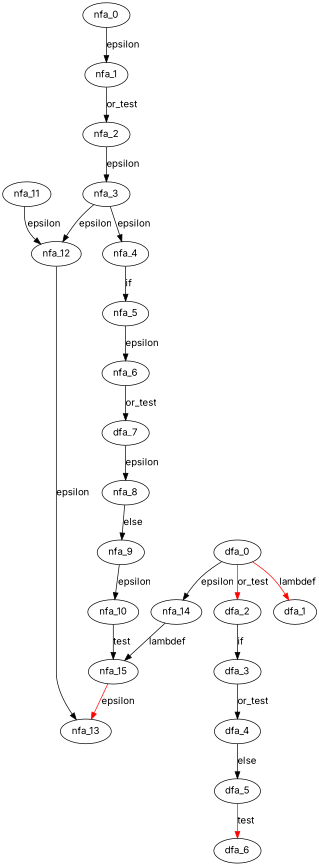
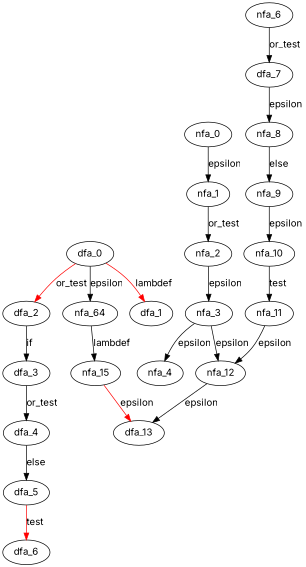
  digraph {
    fontname=Inter
    node [fontname=Inter]
    edge [fontname=Inter]
    nfa_0
    nfa_1
-   nfa_14
+   nfa_14 [label=nfa_64]
    nfa_2
    nfa_3
    nfa_4
    nfa_12
-   nfa_5
    nfa_6
    n10 [label=dfa_7]
    nfa_8
    nfa_9
    nfa_10
    nfa_11
-   nfa_13
+   nfa_13 [label=dfa_13]
    nfa_15
    dfa_0
    dfa_1
    dfa_2
    dfa_3
    dfa_4
    dfa_5
    dfa_6
    subgraph sub_1 {
      nfa_0
      nfa_1
      nfa_14
      nfa_2
      nfa_3
      nfa_4
      nfa_12
-     nfa_5
      nfa_6
      n10
      nfa_8
      nfa_9
      nfa_10
      nfa_11
      nfa_13
      nfa_15
    }
    subgraph sub_2 {
      dfa_0
      dfa_1
      dfa_2
      dfa_3
      dfa_4
      dfa_5
      dfa_6
    }
    nfa_0 -> nfa_1 [label=epsilon]
    nfa_1 -> nfa_2 [label=or_test]
    nfa_14 -> nfa_15 [label=lambdef]
    nfa_2 -> nfa_3 [label=epsilon]
    nfa_3 -> nfa_4 [label=epsilon]
    nfa_3 -> nfa_12 [label=epsilon]
-   nfa_4 -> nfa_5 [label=if]
    nfa_12 -> nfa_13 [label=epsilon]
-   nfa_5 -> nfa_6 [label=epsilon]
    nfa_6 -> n10 [label=or_test]
    n10 -> nfa_8 [label=epsilon]
    nfa_8 -> nfa_9 [label=else]
    nfa_9 -> nfa_10 [label=epsilon]
-   nfa_10 -> nfa_15 [label=test]
+   nfa_10 -> nfa_11 [label=test]
    nfa_11 -> nfa_12 [label=epsilon]
    nfa_15 -> nfa_13 [color=red label=epsilon]
    dfa_0 -> nfa_14 [label=epsilon]
    dfa_0 -> dfa_1 [color=red label=lambdef]
    dfa_0 -> dfa_2 [color=red label=or_test]
    dfa_2 -> dfa_3 [label=if]
    dfa_3 -> dfa_4 [label=or_test]
    dfa_4 -> dfa_5 [label=else]
    dfa_5 -> dfa_6 [color=red label=test]
  }
